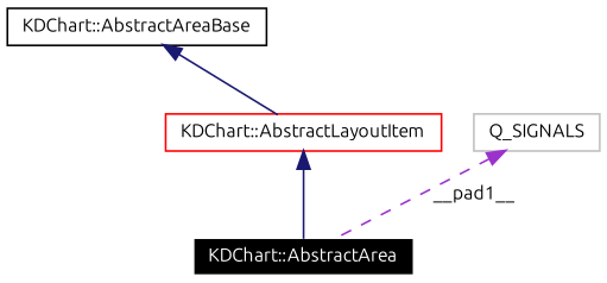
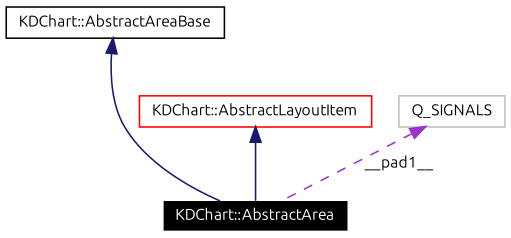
  digraph {
    fontname=Ubuntu
    node [fontname=Ubuntu fontsize=10 shape=record]
    edge [color=midnightblue dir=back fontname=Ubuntu fontsize=10 labelfontname=Helvetica labelfontsize=10 style=solid]
    n1 [color=white fillcolor=black fontcolor=white height=0.2 label="KDChart::AbstractArea" style=filled width=0.4]
    n2 [color=black height=0.2 label="KDChart::AbstractAreaBase" width=0.4]
    n3 [color=red height=0.2 label="KDChart::AbstractLayoutItem" width=0.4]
    n4 [color=grey75 height=0.2 label=Q_SIGNALS width=0.4]
-   n2 -> n3
+   n2 -> n1
    n3 -> n1
    n4 -> n1 [color=darkorchid3 label=__pad1__ style=dashed]
  }
